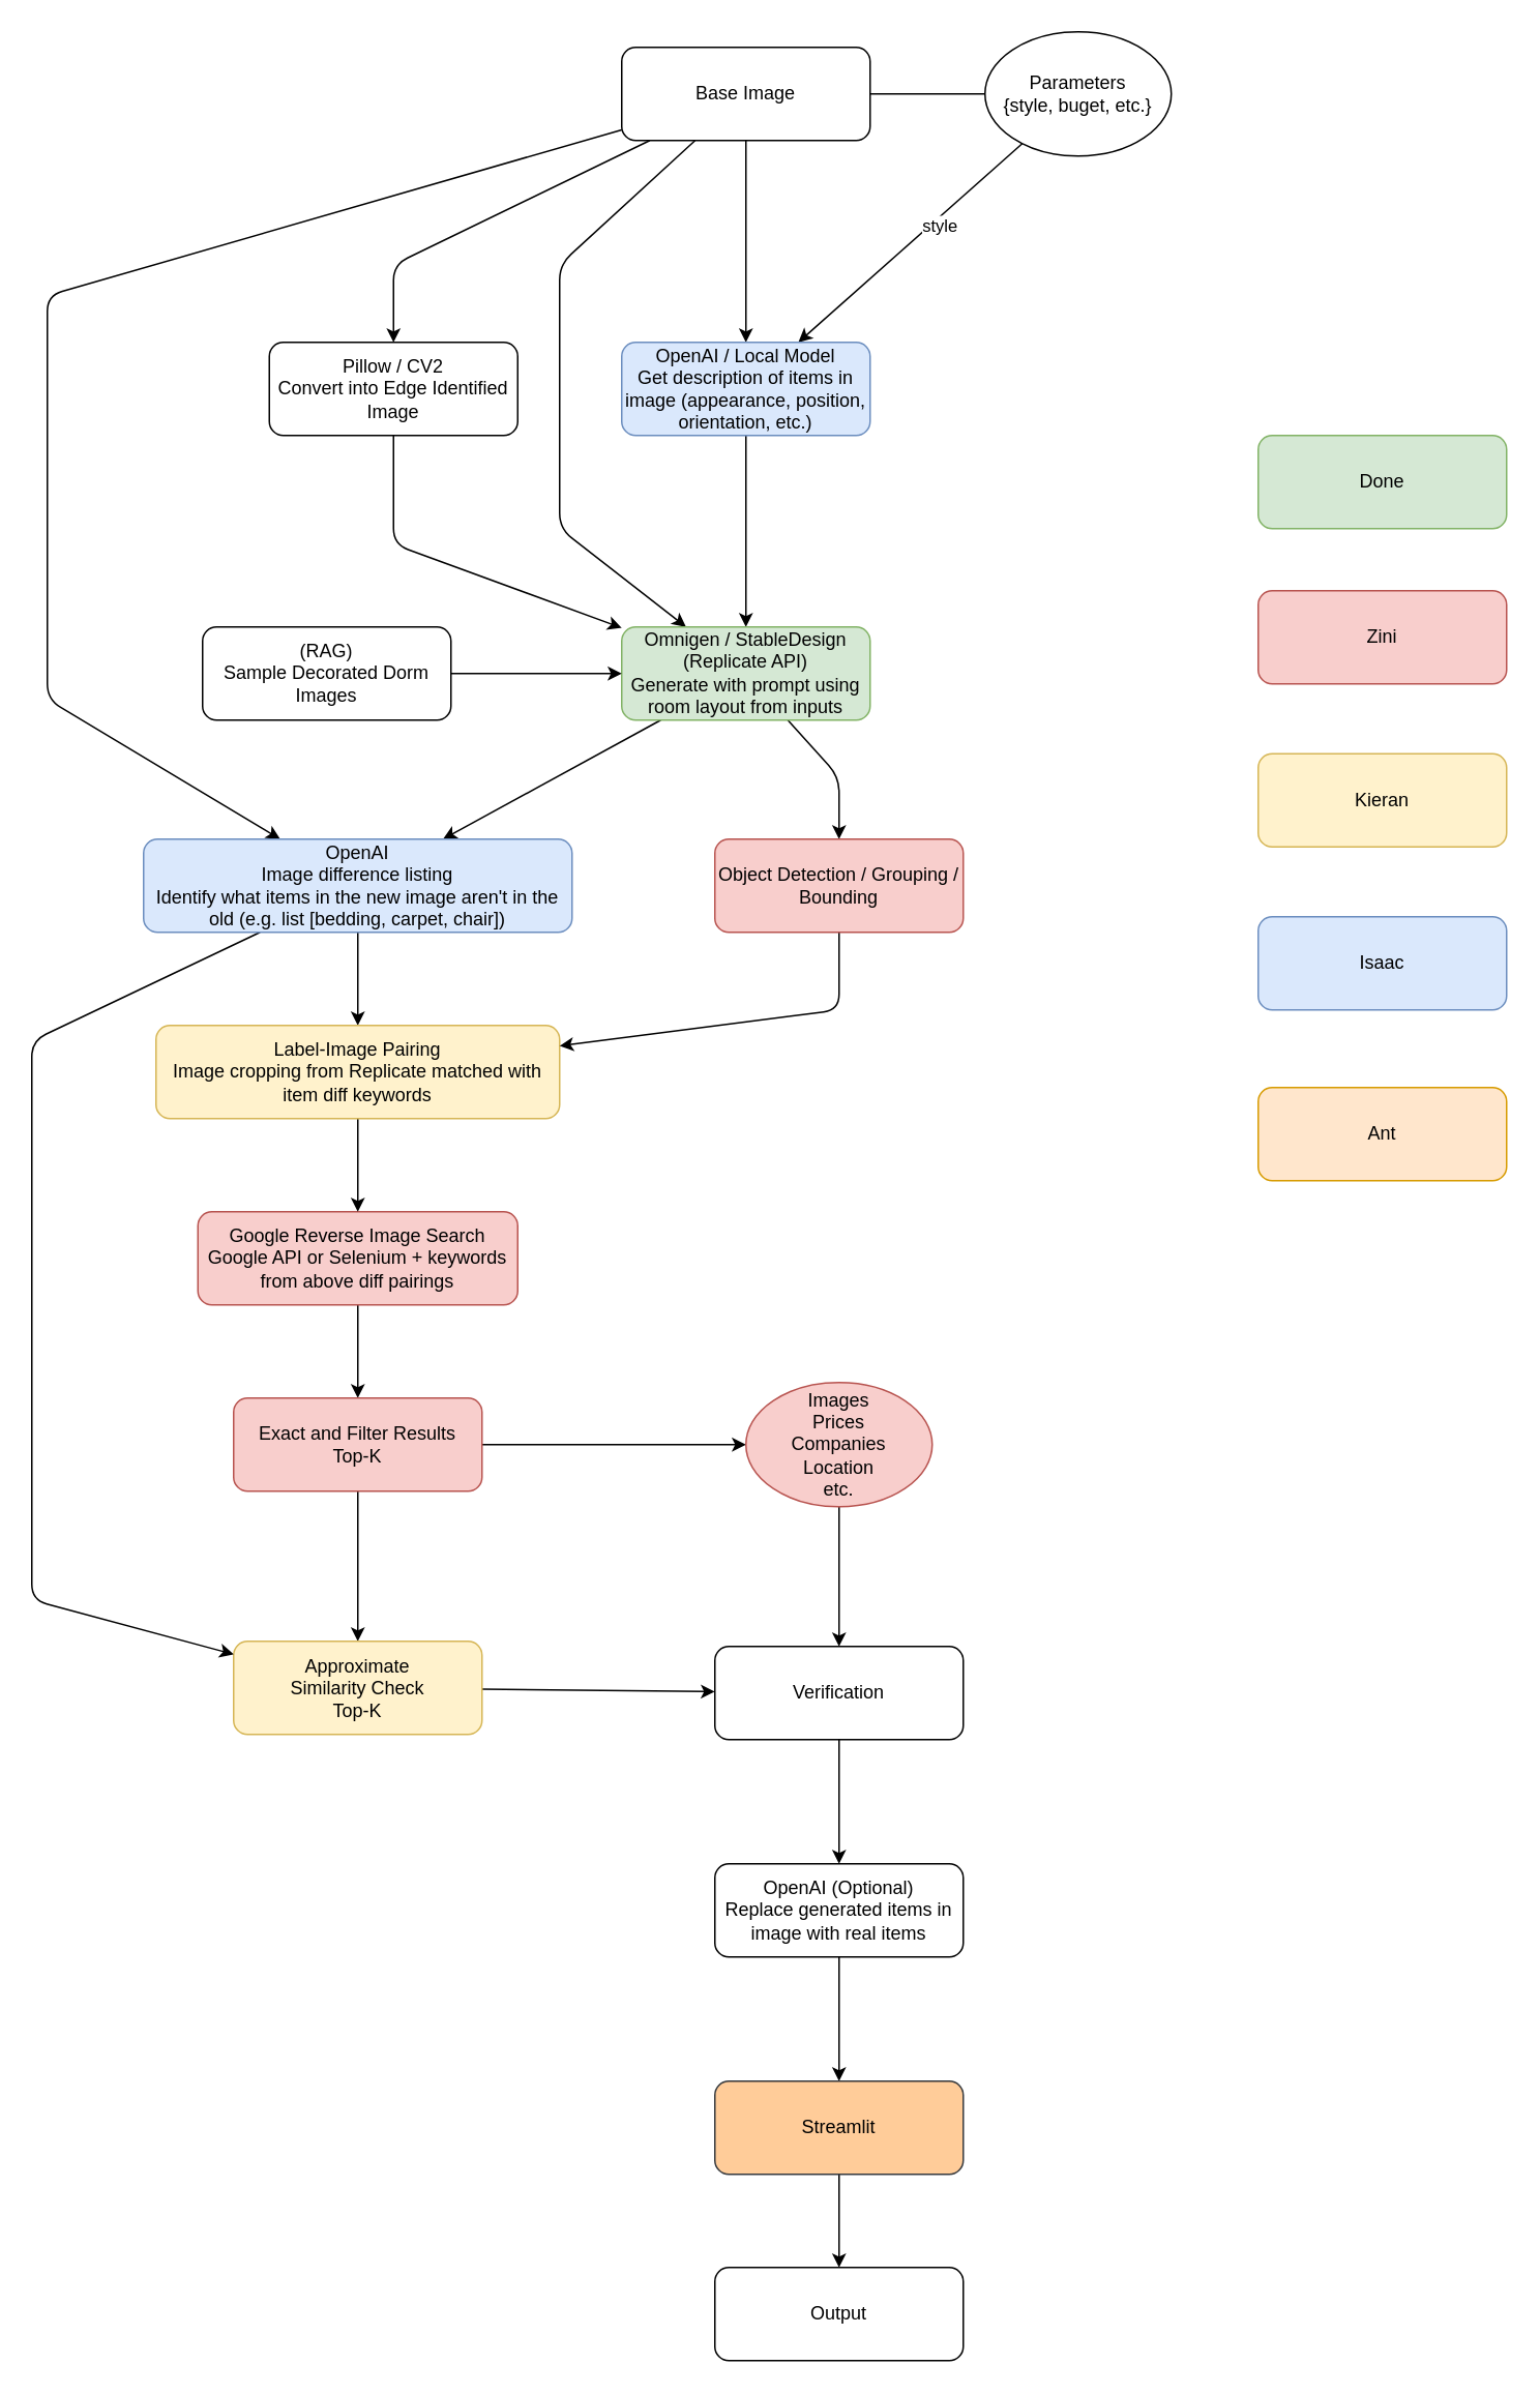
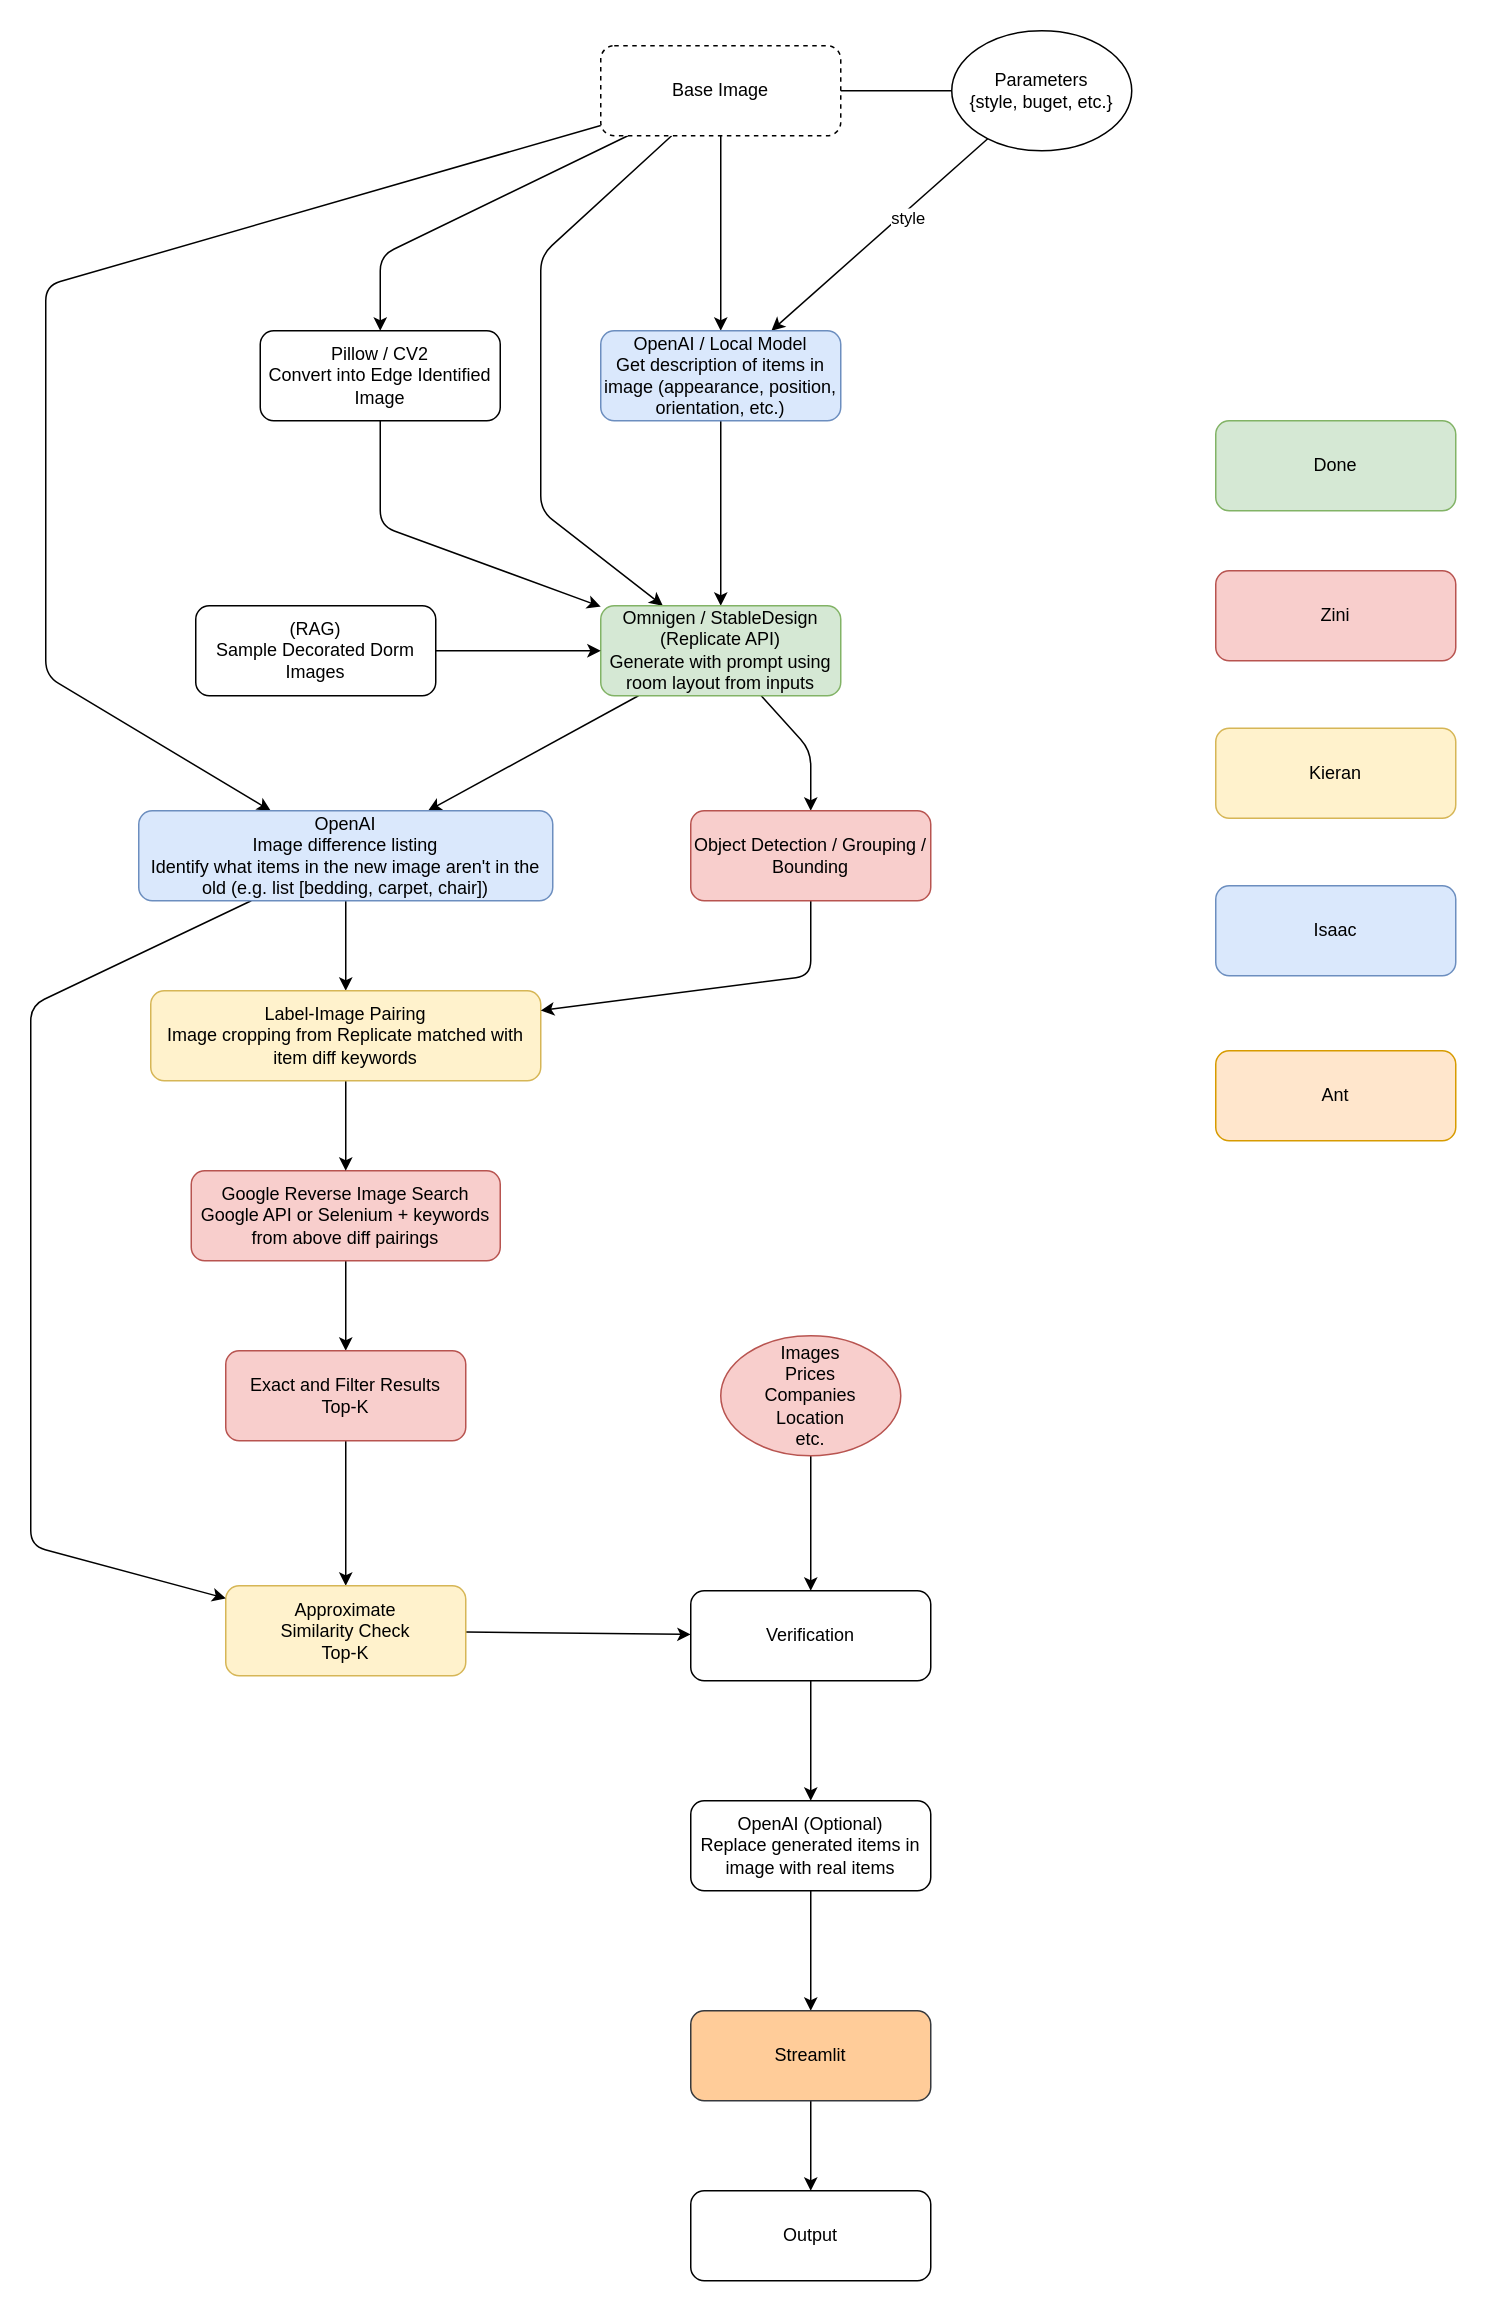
  <mxCell id="0" />
  <mxCell id="1" parent="0" />
  <mxCell id="2" style="edgeStyle=none;html=1;" edge="1" parent="1" source="6" target="27"><mxGeometry relative="1" as="geometry"><Array as="points"><mxPoint x="253" y="170" /></Array></mxGeometry></mxCell>
  <mxCell id="3" style="edgeStyle=none;html=1;" edge="1" parent="1" source="6" target="29"><mxGeometry relative="1" as="geometry" /></mxCell>
  <mxCell id="4" style="edgeStyle=none;html=1;" edge="1" parent="1" source="6" target="32"><mxGeometry relative="1" as="geometry"><Array as="points"><mxPoint x="360" y="170" /><mxPoint x="360" y="340" /></Array></mxGeometry></mxCell>
  <mxCell id="5" style="edgeStyle=none;html=1;" edge="1" parent="1" source="6" target="37"><mxGeometry relative="1" as="geometry"><Array as="points"><mxPoint x="30" y="190" /><mxPoint x="30" y="450" /></Array></mxGeometry></mxCell>
- <mxCell id="6" value="Base Image" style="rounded=1;whiteSpace=wrap;html=1;" parent="1" vertex="1"><mxGeometry x="400" y="30" width="160" height="60" as="geometry" /></mxCell>
+ <mxCell id="6" value="Base Image" style="rounded=1;whiteSpace=wrap;html=1;dashed=1;" parent="1" vertex="1"><mxGeometry x="400" y="30" width="160" height="60" as="geometry" /></mxCell>
  <mxCell id="7" style="edgeStyle=none;html=1;" parent="1" source="8" target="11" edge="1"><mxGeometry relative="1" as="geometry" /></mxCell>
  <mxCell id="8" value="Google Reverse Image Search&lt;div&gt;Google API or Selenium + keywords from above diff pairings&lt;/div&gt;" style="rounded=1;whiteSpace=wrap;html=1;fillColor=#f8cecc;strokeColor=#b85450;" parent="1" vertex="1"><mxGeometry x="127" y="780" width="206" height="60" as="geometry" /></mxCell>
- <mxCell id="9" style="edgeStyle=none;html=1;" parent="1" source="11" target="13" edge="1"><mxGeometry relative="1" as="geometry" /></mxCell>
  <mxCell id="10" style="edgeStyle=none;html=1;" edge="1" parent="1" source="11" target="15"><mxGeometry relative="1" as="geometry" /></mxCell>
  <mxCell id="11" value="Exact and Filter Results&lt;div&gt;&lt;span style=&quot;background-color: transparent;&quot;&gt;Top-K&lt;/span&gt;&lt;br&gt;&lt;/div&gt;" style="rounded=1;whiteSpace=wrap;html=1;fillColor=#f8cecc;strokeColor=#b85450;" parent="1" vertex="1"><mxGeometry x="150" y="900" width="160" height="60" as="geometry" /></mxCell>
  <mxCell id="12" style="edgeStyle=none;html=1;" edge="1" parent="1" source="13" target="17"><mxGeometry relative="1" as="geometry" /></mxCell>
  <mxCell id="13" value="Images&lt;div&gt;Prices&lt;/div&gt;&lt;div&gt;Companies&lt;/div&gt;&lt;div&gt;Location&lt;/div&gt;&lt;div&gt;etc.&lt;/div&gt;" style="ellipse;whiteSpace=wrap;html=1;fillColor=#f8cecc;strokeColor=#b85450;" parent="1" vertex="1"><mxGeometry x="480" y="890" width="120" height="80" as="geometry" /></mxCell>
  <mxCell id="14" style="edgeStyle=none;html=1;" edge="1" parent="1" source="15" target="17"><mxGeometry relative="1" as="geometry" /></mxCell>
  <mxCell id="15" value="&lt;div&gt;Approximate&lt;/div&gt;&lt;div&gt;Similarity Check&lt;br&gt;Top-K&lt;/div&gt;" style="rounded=1;whiteSpace=wrap;html=1;fillColor=#fff2cc;strokeColor=#d6b656;" parent="1" vertex="1"><mxGeometry x="150" y="1056.67" width="160" height="60" as="geometry" /></mxCell>
  <mxCell id="16" style="edgeStyle=none;html=1;" edge="1" parent="1" source="17" target="23"><mxGeometry relative="1" as="geometry" /></mxCell>
  <mxCell id="17" value="&lt;div&gt;Verification&lt;/div&gt;" style="rounded=1;whiteSpace=wrap;html=1;" parent="1" vertex="1"><mxGeometry x="460" y="1060" width="160" height="60" as="geometry" /></mxCell>
  <mxCell id="18" style="edgeStyle=none;html=1;endArrow=none;endFill=0;" parent="1" source="21" target="6" edge="1"><mxGeometry relative="1" as="geometry" /></mxCell>
  <mxCell id="19" style="edgeStyle=none;html=1;" edge="1" parent="1" source="21" target="29"><mxGeometry relative="1" as="geometry" /></mxCell>
  <mxCell id="20" value="style" style="edgeLabel;html=1;align=center;verticalAlign=middle;resizable=0;points=[];" vertex="1" connectable="0" parent="19"><mxGeometry x="-0.232" y="3" relative="1" as="geometry"><mxPoint y="1" as="offset" /></mxGeometry></mxCell>
  <mxCell id="21" value="Parameters&lt;div&gt;{style, buget, etc.}&lt;/div&gt;" style="ellipse;whiteSpace=wrap;html=1;" parent="1" vertex="1"><mxGeometry x="634" y="20" width="120" height="80" as="geometry" /></mxCell>
  <mxCell id="22" style="edgeStyle=none;html=1;" parent="1" source="23" target="25" edge="1"><mxGeometry relative="1" as="geometry" /></mxCell>
  <mxCell id="23" value="OpenAI (Optional)&lt;div&gt;Replace generated items in image with real items&lt;/div&gt;" style="rounded=1;whiteSpace=wrap;html=1;" parent="1" vertex="1"><mxGeometry x="460" y="1200" width="160" height="60" as="geometry" /></mxCell>
  <mxCell id="24" style="edgeStyle=none;html=1;" edge="1" parent="1" source="25" target="47"><mxGeometry relative="1" as="geometry" /></mxCell>
  <mxCell id="25" value="Streamlit" style="rounded=1;whiteSpace=wrap;html=1;fillColor=#ffcc99;strokeColor=#36393d;" parent="1" vertex="1"><mxGeometry x="460" y="1340" width="160" height="60" as="geometry" /></mxCell>
  <mxCell id="26" style="edgeStyle=none;html=1;" edge="1" parent="1" source="27" target="32"><mxGeometry relative="1" as="geometry"><Array as="points"><mxPoint x="253" y="350" /></Array></mxGeometry></mxCell>
  <mxCell id="27" value="&lt;span style=&quot;color: rgb(0, 0, 0);&quot;&gt;Pillow / CV2&lt;/span&gt;&lt;div style=&quot;scrollbar-color: light-dark(#e2e2e2, #4b4b4b)&lt;br/&gt;&#09;&#09;&#09;&#09;&#09;light-dark(#fbfbfb, var(--dark-panel-color));&quot;&gt;Convert into Edge Identified Image&lt;/div&gt;&lt;div&gt;&lt;/div&gt;" style="rounded=1;whiteSpace=wrap;html=1;" vertex="1" parent="1"><mxGeometry x="173" y="220" width="160" height="60" as="geometry" /></mxCell>
  <mxCell id="28" style="edgeStyle=none;html=1;" edge="1" parent="1" source="29" target="32"><mxGeometry relative="1" as="geometry" /></mxCell>
  <mxCell id="29" value="OpenAI / Local Model&lt;div&gt;Get description of items in image (appearance, position, orientation, etc.)&lt;/div&gt;" style="rounded=1;whiteSpace=wrap;html=1;fillColor=#dae8fc;strokeColor=#6c8ebf;" vertex="1" parent="1"><mxGeometry x="400" y="220" width="160" height="60" as="geometry" /></mxCell>
  <mxCell id="30" style="edgeStyle=none;html=1;" edge="1" parent="1" source="32" target="37"><mxGeometry relative="1" as="geometry" /></mxCell>
  <mxCell id="31" style="edgeStyle=none;html=1;" edge="1" parent="1" source="32" target="41"><mxGeometry relative="1" as="geometry"><Array as="points"><mxPoint x="540" y="500" /></Array></mxGeometry></mxCell>
  <mxCell id="32" value="Omnigen / StableDesign (Replicate API)&lt;div&gt;Generate with prompt using room layout from inputs&lt;/div&gt;" style="rounded=1;whiteSpace=wrap;html=1;fillColor=#d5e8d4;strokeColor=#82b366;" vertex="1" parent="1"><mxGeometry x="400" y="403.33" width="160" height="60" as="geometry" /></mxCell>
  <mxCell id="33" style="edgeStyle=none;html=1;" edge="1" parent="1" source="34" target="32"><mxGeometry relative="1" as="geometry" /></mxCell>
  <mxCell id="34" value="&lt;div&gt;(RAG)&lt;/div&gt;Sample Decorated Dorm Images" style="rounded=1;whiteSpace=wrap;html=1;" vertex="1" parent="1"><mxGeometry x="130" y="403.33" width="160" height="60" as="geometry" /></mxCell>
  <mxCell id="35" style="edgeStyle=none;html=1;" edge="1" parent="1" source="37" target="39"><mxGeometry relative="1" as="geometry" /></mxCell>
  <mxCell id="36" style="edgeStyle=none;html=1;" edge="1" parent="1" source="37" target="15"><mxGeometry relative="1" as="geometry"><Array as="points"><mxPoint x="20" y="670" /><mxPoint x="20" y="1030" /></Array></mxGeometry></mxCell>
  <mxCell id="37" value="OpenAI&lt;div&gt;Image difference listing&lt;/div&gt;&lt;div&gt;Identify what items in the new image aren't in the old (e.g. list [bedding, carpet, chair])&lt;/div&gt;" style="rounded=1;whiteSpace=wrap;html=1;fillColor=#dae8fc;strokeColor=#6c8ebf;" vertex="1" parent="1"><mxGeometry x="92" y="540" width="276" height="60" as="geometry" /></mxCell>
  <mxCell id="38" style="edgeStyle=none;html=1;" edge="1" parent="1" source="39" target="8"><mxGeometry relative="1" as="geometry" /></mxCell>
  <mxCell id="39" value="&lt;div&gt;&lt;/div&gt;&lt;div&gt;Label-Image Pairing&lt;/div&gt;&lt;div&gt;Image cropping from Replicate matched with item diff keywords&lt;/div&gt;" style="rounded=1;whiteSpace=wrap;html=1;fillColor=#fff2cc;strokeColor=#d6b656;" vertex="1" parent="1"><mxGeometry x="100" y="660" width="260" height="60" as="geometry" /></mxCell>
  <mxCell id="40" style="edgeStyle=none;html=1;" edge="1" parent="1" source="41" target="39"><mxGeometry relative="1" as="geometry"><Array as="points"><mxPoint x="540" y="650" /></Array></mxGeometry></mxCell>
  <mxCell id="41" value="Object Detection / Grouping / Bounding" style="rounded=1;whiteSpace=wrap;html=1;fillColor=#f8cecc;strokeColor=#b85450;" vertex="1" parent="1"><mxGeometry x="460" y="540" width="160" height="60" as="geometry" /></mxCell>
  <mxCell id="42" value="Done" style="rounded=1;whiteSpace=wrap;html=1;fillColor=#d5e8d4;strokeColor=#82b366;" vertex="1" parent="1"><mxGeometry x="810" y="280" width="160" height="60" as="geometry" /></mxCell>
  <mxCell id="43" value="Zini" style="rounded=1;whiteSpace=wrap;html=1;fillColor=#f8cecc;strokeColor=#b85450;" vertex="1" parent="1"><mxGeometry x="810" y="380" width="160" height="60" as="geometry" /></mxCell>
  <mxCell id="44" value="Kieran" style="rounded=1;whiteSpace=wrap;html=1;fillColor=#fff2cc;strokeColor=#d6b656;" vertex="1" parent="1"><mxGeometry x="810" y="485" width="160" height="60" as="geometry" /></mxCell>
  <mxCell id="45" value="Isaac" style="rounded=1;whiteSpace=wrap;html=1;fillColor=#dae8fc;strokeColor=#6c8ebf;" vertex="1" parent="1"><mxGeometry x="810" y="590" width="160" height="60" as="geometry" /></mxCell>
  <mxCell id="46" value="Ant" style="rounded=1;whiteSpace=wrap;html=1;fillColor=#ffe6cc;strokeColor=#d79b00;" vertex="1" parent="1"><mxGeometry x="810" y="700" width="160" height="60" as="geometry" /></mxCell>
  <mxCell id="47" value="Output" style="rounded=1;whiteSpace=wrap;html=1;" vertex="1" parent="1"><mxGeometry x="460" y="1460" width="160" height="60" as="geometry" /></mxCell>
